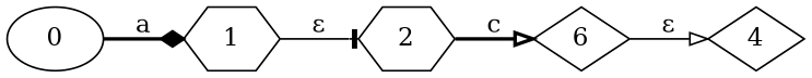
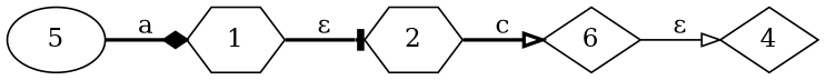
  digraph {
    rankdir=LR
    node [shape=hexagon]
    edge [arrowhead=onormal style=bold]
-   0 [shape=ellipse]
+   0 [shape=ellipse label=5]
    1
    2
    n4 [label=6 shape=diamond]
    4 [shape=diamond]
    0 -> 1 [arrowhead=diamond label=a]
-   1 -> 2 [arrowhead=tee label="ε" style=solid]
+   1 -> 2 [arrowhead=tee label="ε"]
    2 -> n4 [label=c]
    n4 -> 4 [label="ε" style=solid]
  }
